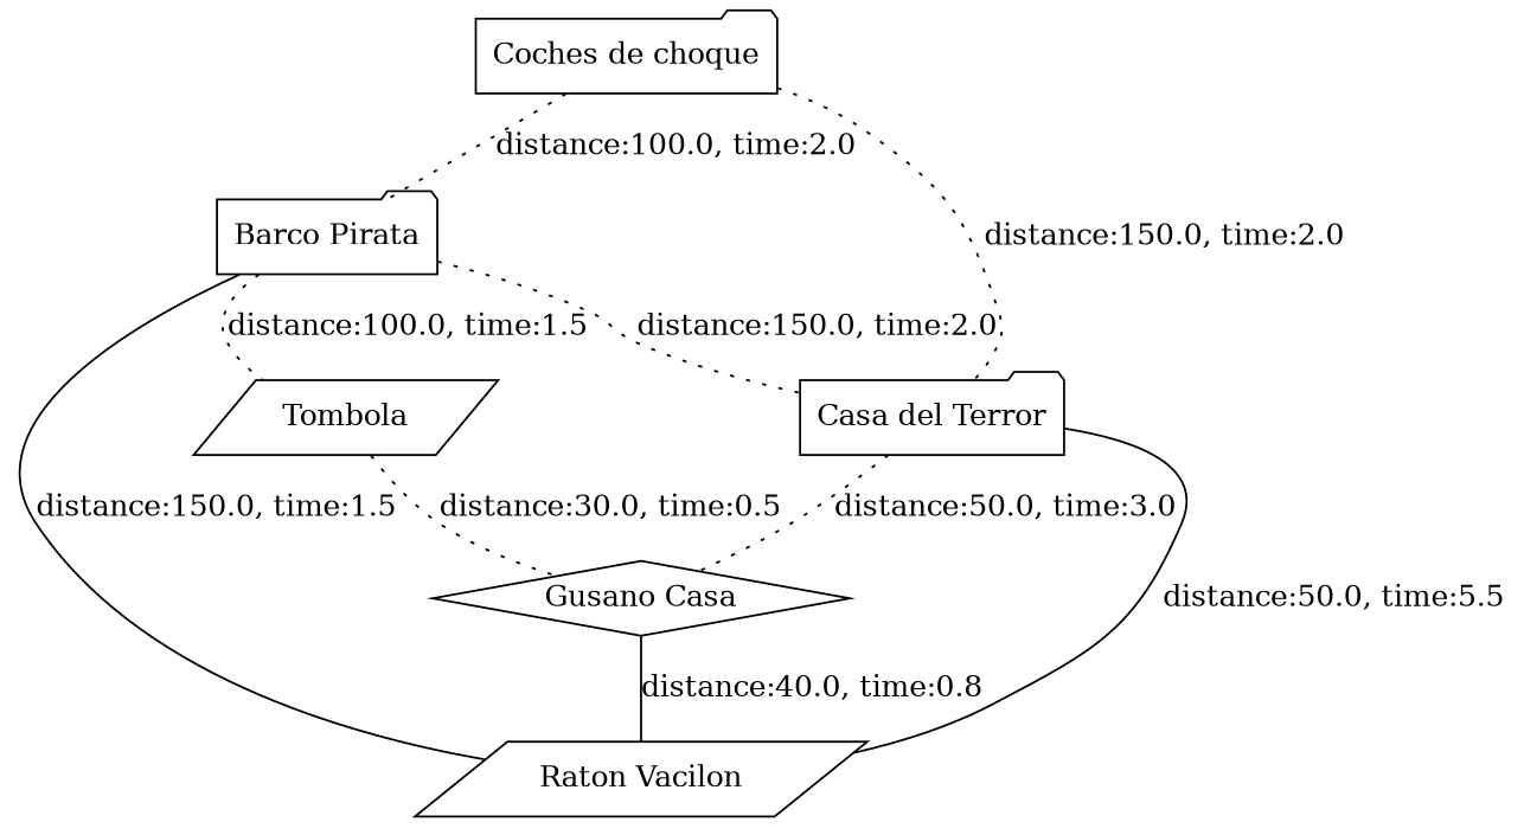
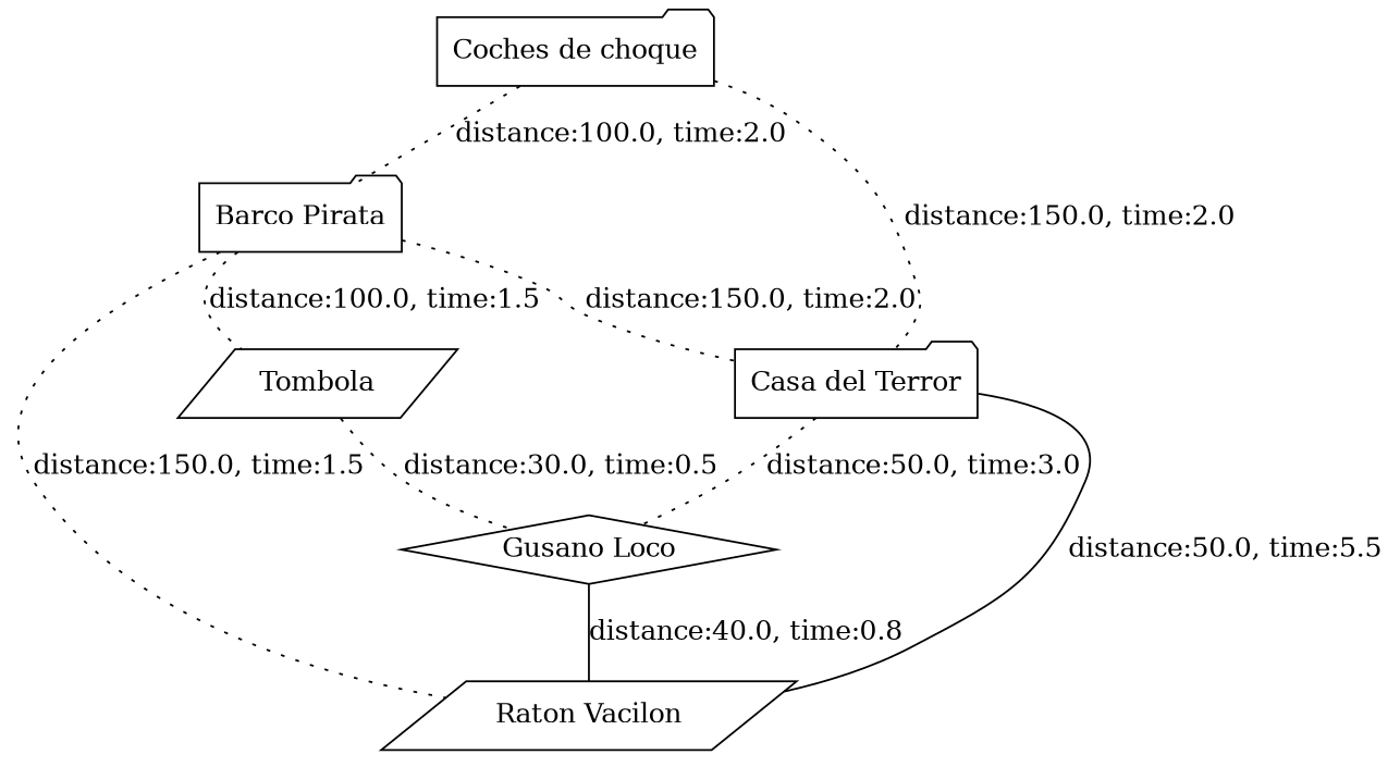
  strict graph {
    node [shape=folder]
    edge [style=dotted]
    n1 [label="Barco Pirata"]
    n2 [label="Casa del Terror"]
    n3 [label=Tombola shape=parallelogram]
    n4 [label="Raton Vacilon" shape=parallelogram]
-   n5 [label="Gusano Casa" shape=diamond]
+   n5 [label="Gusano Loco" shape=diamond]
    n6 [label="Coches de choque"]
    n1 -- n2 [label="distance:150.0, time:2.0"]
    n1 -- n3 [label="distance:100.0, time:1.5"]
-   n1 -- n4 [label="distance:150.0, time:1.5" style=solid]
+   n1 -- n4 [label="distance:150.0, time:1.5"]
    n2 -- n4 [label="distance:50.0, time:5.5" style=solid]
    n2 -- n5 [label="distance:50.0, time:3.0"]
    n3 -- n5 [label="distance:30.0, time:0.5"]
    n5 -- n4 [label="distance:40.0, time:0.8" style=solid]
    n6 -- n1 [label="distance:100.0, time:2.0"]
    n6 -- n2 [label="distance:150.0, time:2.0"]
  }
